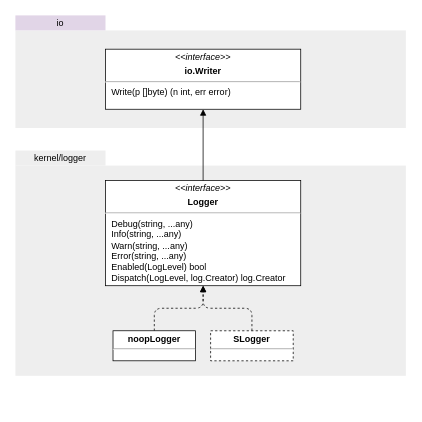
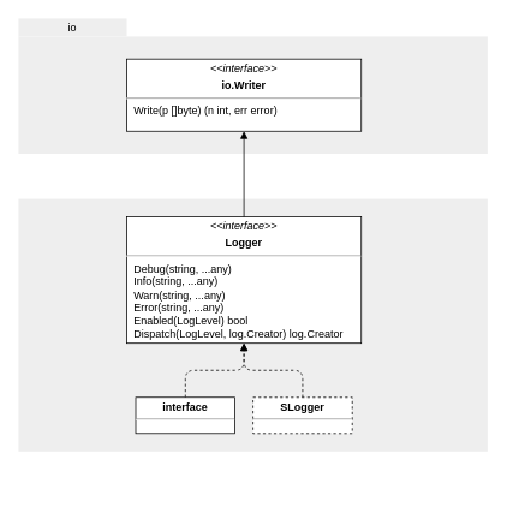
  <mxCell id="0" />
  <mxCell id="1" parent="0" />
  <mxCell id="2" value="" style="rounded=0;whiteSpace=wrap;html=1;fillColor=#eeeeee;fillStyle=auto;strokeColor=none;" parent="1" vertex="1"><mxGeometry x="20" y="220" width="520" height="280" as="geometry" /></mxCell>
  <mxCell id="3" value="&lt;p style=&quot;margin: 4px 0px 0px; text-align: center;&quot;&gt;&lt;i&gt;&amp;lt;&amp;lt;interface&amp;gt;&amp;gt;&lt;/i&gt;&lt;/p&gt;&lt;p style=&quot;margin: 4px 0px 0px; text-align: center;&quot;&gt;&lt;b&gt;Logger&lt;/b&gt;&lt;/p&gt;&lt;hr&gt;&lt;p style=&quot;margin:0px;margin-left:8px;&quot;&gt;Debug(string, ...any)&lt;/p&gt;&lt;p style=&quot;margin:0px;margin-left:8px;&quot;&gt;Info(string, ...any)&lt;br&gt;&lt;/p&gt;&lt;p style=&quot;margin:0px;margin-left:8px;&quot;&gt;Warn(string, ...any)&lt;br&gt;&lt;/p&gt;&lt;p style=&quot;margin:0px;margin-left:8px;&quot;&gt;Error(string, ...any)&lt;br&gt;&lt;/p&gt;&lt;p style=&quot;margin:0px;margin-left:8px;&quot;&gt;Enabled(LogLevel) bool&lt;/p&gt;&lt;p style=&quot;margin:0px;margin-left:8px;&quot;&gt;Dispatch(LogLevel, log.Creator) log.Creator&lt;/p&gt;" style="verticalAlign=top;align=left;overflow=fill;fontSize=12;fontFamily=Helvetica;html=1;" parent="1" vertex="1"><mxGeometry x="140" y="240" width="260" height="140" as="geometry" /></mxCell>
  <mxCell id="4" style="edgeStyle=orthogonalEdgeStyle;html=1;exitX=0.5;exitY=0;exitDx=0;exitDy=0;entryX=0.5;entryY=1;entryDx=0;entryDy=0;dashed=1;endArrow=block;endFill=1;" parent="1" source="5" target="3" edge="1"><mxGeometry relative="1" as="geometry" /></mxCell>
- <mxCell id="5" value="&lt;p style=&quot;margin: 4px 0px 0px; text-align: center;&quot;&gt;&lt;b style=&quot;background-color: initial;&quot;&gt;noopLogger&lt;/b&gt;&lt;br&gt;&lt;/p&gt;&lt;hr&gt;&lt;p style=&quot;border-color: var(--border-color); margin: 0px 0px 0px 8px;&quot;&gt;&lt;br&gt;&lt;/p&gt;" style="verticalAlign=top;align=left;overflow=fill;fontSize=12;fontFamily=Helvetica;html=1;" parent="1" vertex="1"><mxGeometry x="150" y="440" width="110" height="40" as="geometry" /></mxCell>
+ <mxCell id="5" value="&lt;p style=&quot;margin: 4px 0px 0px; text-align: center;&quot;&gt;&lt;b style=&quot;background-color: initial;&quot;&gt;interface&lt;/b&gt;&lt;br&gt;&lt;/p&gt;&lt;hr&gt;&lt;p style=&quot;border-color: var(--border-color); margin: 0px 0px 0px 8px;&quot;&gt;&lt;br&gt;&lt;/p&gt;" style="verticalAlign=top;align=left;overflow=fill;fontSize=12;fontFamily=Helvetica;html=1;" parent="1" vertex="1"><mxGeometry x="150" y="440" width="110" height="40" as="geometry" /></mxCell>
  <mxCell id="6" value="&lt;p style=&quot;margin: 4px 0px 0px; text-align: center;&quot;&gt;&lt;b style=&quot;background-color: initial;&quot;&gt;SLogger&lt;/b&gt;&lt;br&gt;&lt;/p&gt;&lt;hr&gt;&lt;p style=&quot;border-color: var(--border-color); margin: 0px 0px 0px 8px;&quot;&gt;&lt;br&gt;&lt;/p&gt;" style="verticalAlign=top;align=left;overflow=fill;fontSize=12;fontFamily=Helvetica;html=1;dashed=1;" parent="1" vertex="1"><mxGeometry x="280" y="440" width="110" height="40" as="geometry" /></mxCell>
  <mxCell id="7" style="edgeStyle=orthogonalEdgeStyle;html=1;exitX=0.5;exitY=0;exitDx=0;exitDy=0;entryX=0.5;entryY=1;entryDx=0;entryDy=0;dashed=1;endArrow=block;endFill=1;" parent="1" source="6" target="3" edge="1"><mxGeometry relative="1" as="geometry"><mxPoint x="175" y="420" as="sourcePoint" /><mxPoint x="160" y="310" as="targetPoint" /></mxGeometry></mxCell>
  <mxCell id="8" style="edgeStyle=none;html=1;exitX=0;exitY=0.5;exitDx=0;exitDy=0;entryX=1;entryY=0.5;entryDx=0;entryDy=0;endArrow=open;endFill=0;dashed=1;dashPattern=8 8;" parent="1" edge="1"><mxGeometry relative="1" as="geometry"><mxPoint x="70" y="540" as="targetPoint" /></mxGeometry></mxCell>
- <mxCell id="9" value="kernel/logger" style="rounded=0;whiteSpace=wrap;html=1;fillColor=#eeeeee;fillStyle=auto;strokeColor=none;" parent="1" vertex="1"><mxGeometry x="20" y="200" width="120" height="20" as="geometry" /></mxCell>
  <mxCell id="10" value="" style="rounded=0;whiteSpace=wrap;html=1;fillColor=#eeeeee;fillStyle=auto;strokeColor=none;" vertex="1" parent="1"><mxGeometry x="20" y="40" width="520" height="130" as="geometry" /></mxCell>
- <mxCell id="11" value="io" style="rounded=0;whiteSpace=wrap;html=1;fillColor=#e1d5e7;fillStyle=auto;strokeColor=none;" vertex="1" parent="1"><mxGeometry x="20" y="20" width="120" height="20" as="geometry" /></mxCell>
+ <mxCell id="11" value="io" style="rounded=0;whiteSpace=wrap;html=1;fillColor=#eeeeee;fillStyle=auto;strokeColor=none;" vertex="1" parent="1"><mxGeometry x="20" y="20" width="120" height="20" as="geometry" /></mxCell>
  <mxCell id="12" value="&lt;p style=&quot;margin: 4px 0px 0px; text-align: center;&quot;&gt;&lt;i&gt;&amp;lt;&amp;lt;interface&amp;gt;&amp;gt;&lt;/i&gt;&lt;/p&gt;&lt;p style=&quot;margin: 4px 0px 0px; text-align: center;&quot;&gt;&lt;b&gt;io.Writer&lt;/b&gt;&lt;/p&gt;&lt;hr&gt;&lt;p style=&quot;margin: 0px 0px 0px 8px;&quot;&gt;Write(p []byte) (n int, err error)&lt;br&gt;&lt;/p&gt;" style="verticalAlign=top;align=left;overflow=fill;fontSize=12;fontFamily=Helvetica;html=1;" vertex="1" parent="1"><mxGeometry x="140" y="65" width="260" height="80" as="geometry" /></mxCell>
  <mxCell id="13" style="edgeStyle=none;html=1;exitX=0.5;exitY=0;exitDx=0;exitDy=0;entryX=0.5;entryY=1;entryDx=0;entryDy=0;fontSize=12;endArrow=block;endFill=1;" edge="1" parent="1" source="3" target="12"><mxGeometry relative="1" as="geometry" /></mxCell>
